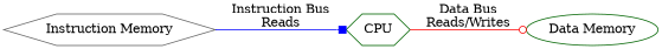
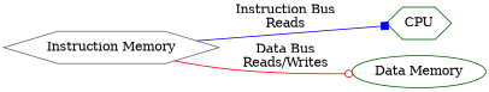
  digraph {
    rankdir=LR
    node [color=darkgreen shape=hexagon]
    n1 [label=CPU]
    n2 [label="Data Memory" shape=ellipse]
    n3 [color=gray40 label="Instruction Memory"]
-   n1 -> n2 [arrowhead=odot color=red label="Data Bus\nReads/Writes"]
+   n3 -> n2 [arrowhead=odot color=red label="Data Bus\nReads/Writes"]
    n3 -> n1 [arrowhead=box color=blue label="Instruction Bus\nReads"]
  }
